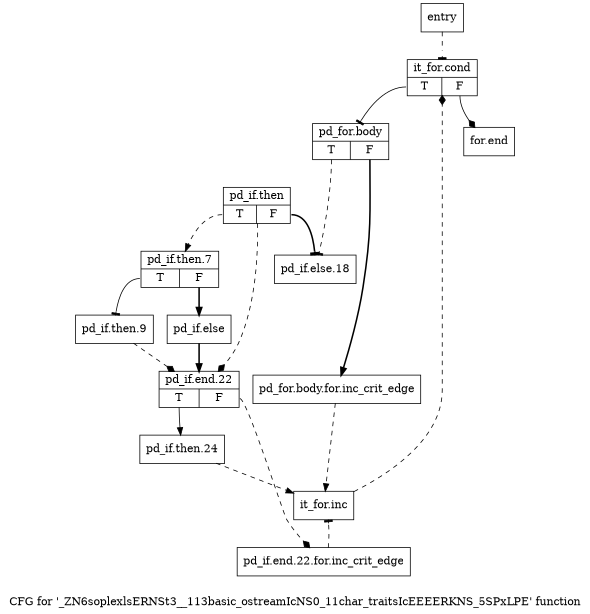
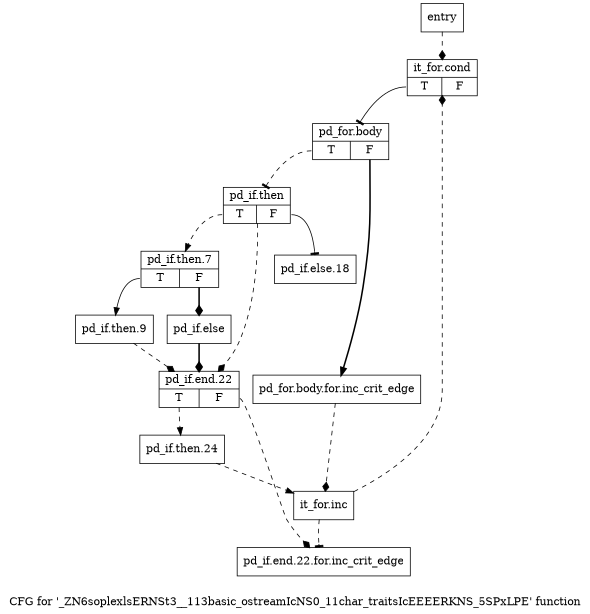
  digraph {
    label="CFG for '_ZN6soplexlsERNSt3__113basic_ostreamIcNS0_11char_traitsIcEEEERKNS_5SPxLPE' function"
    node [shape=record]
    edge [arrowhead=normal style=dashed]
    n1 [label="{entry}"]
    n2 [label="{it_for.cond|{<s0>T|<s1>F}}"]
    n3 [label="{pd_for.body|{<s0>T|<s1>F}}"]
-   n4 [label="{for.end}"]
    n5 [label="{pd_if.then|{<s0>T|<s1>F}}"]
    n6 [label="{pd_for.body.for.inc_crit_edge}"]
    n7 [label="{pd_if.then.7|{<s0>T|<s1>F}}"]
    n8 [label="{pd_if.else.18}"]
    n9 [label="{pd_if.end.22|{<s0>T|<s1>F}}"]
    n10 [label="{it_for.inc}"]
    n11 [label="{pd_if.then.9}"]
    n12 [label="{pd_if.else}"]
    n13 [label="{pd_if.then.24}"]
    n14 [label="{pd_if.end.22.for.inc_crit_edge}"]
-   n1 -> n2 [arrowhead=tee]
+   n1 -> n2 [arrowhead=diamond]
    n2 -> n3 [arrowhead=tee style=solid tailport=s0]
-   n2 -> n4 [arrowhead=diamond style=solid tailport=s1]
-   n3 -> n8 [arrowhead=tee tailport=s0]
+   n3 -> n5 [arrowhead=tee tailport=s0]
    n3 -> n6 [style=bold tailport=s1]
    n5 -> n7 [tailport=s0]
-   n5 -> n8 [arrowhead=tee style=bold tailport=s1]
+   n5 -> n8 [arrowhead=tee style=solid tailport=s1]
    n5 -> n9 [arrowhead=diamond]
-   n6 -> n10
-   n7 -> n11 [arrowhead=tee style=solid tailport=s0]
-   n7 -> n12 [style=bold tailport=s1]
-   n9 -> n13 [style=solid tailport=s0]
+   n6 -> n10 [arrowhead=diamond]
+   n7 -> n11 [style=solid tailport=s0]
+   n7 -> n12 [arrowhead=diamond style=bold tailport=s1]
+   n9 -> n13 [tailport=s0]
    n9 -> n14 [arrowhead=diamond tailport=s1]
    n10 -> n2 [arrowhead=diamond]
    n11 -> n9 [arrowhead=diamond]
-   n12 -> n9 [style=bold]
+   n12 -> n9 [arrowhead=diamond style=bold]
    n13 -> n10
-   n14 -> n10 [arrowhead=tee]
+   n10 -> n14 [arrowhead=tee]
  }
